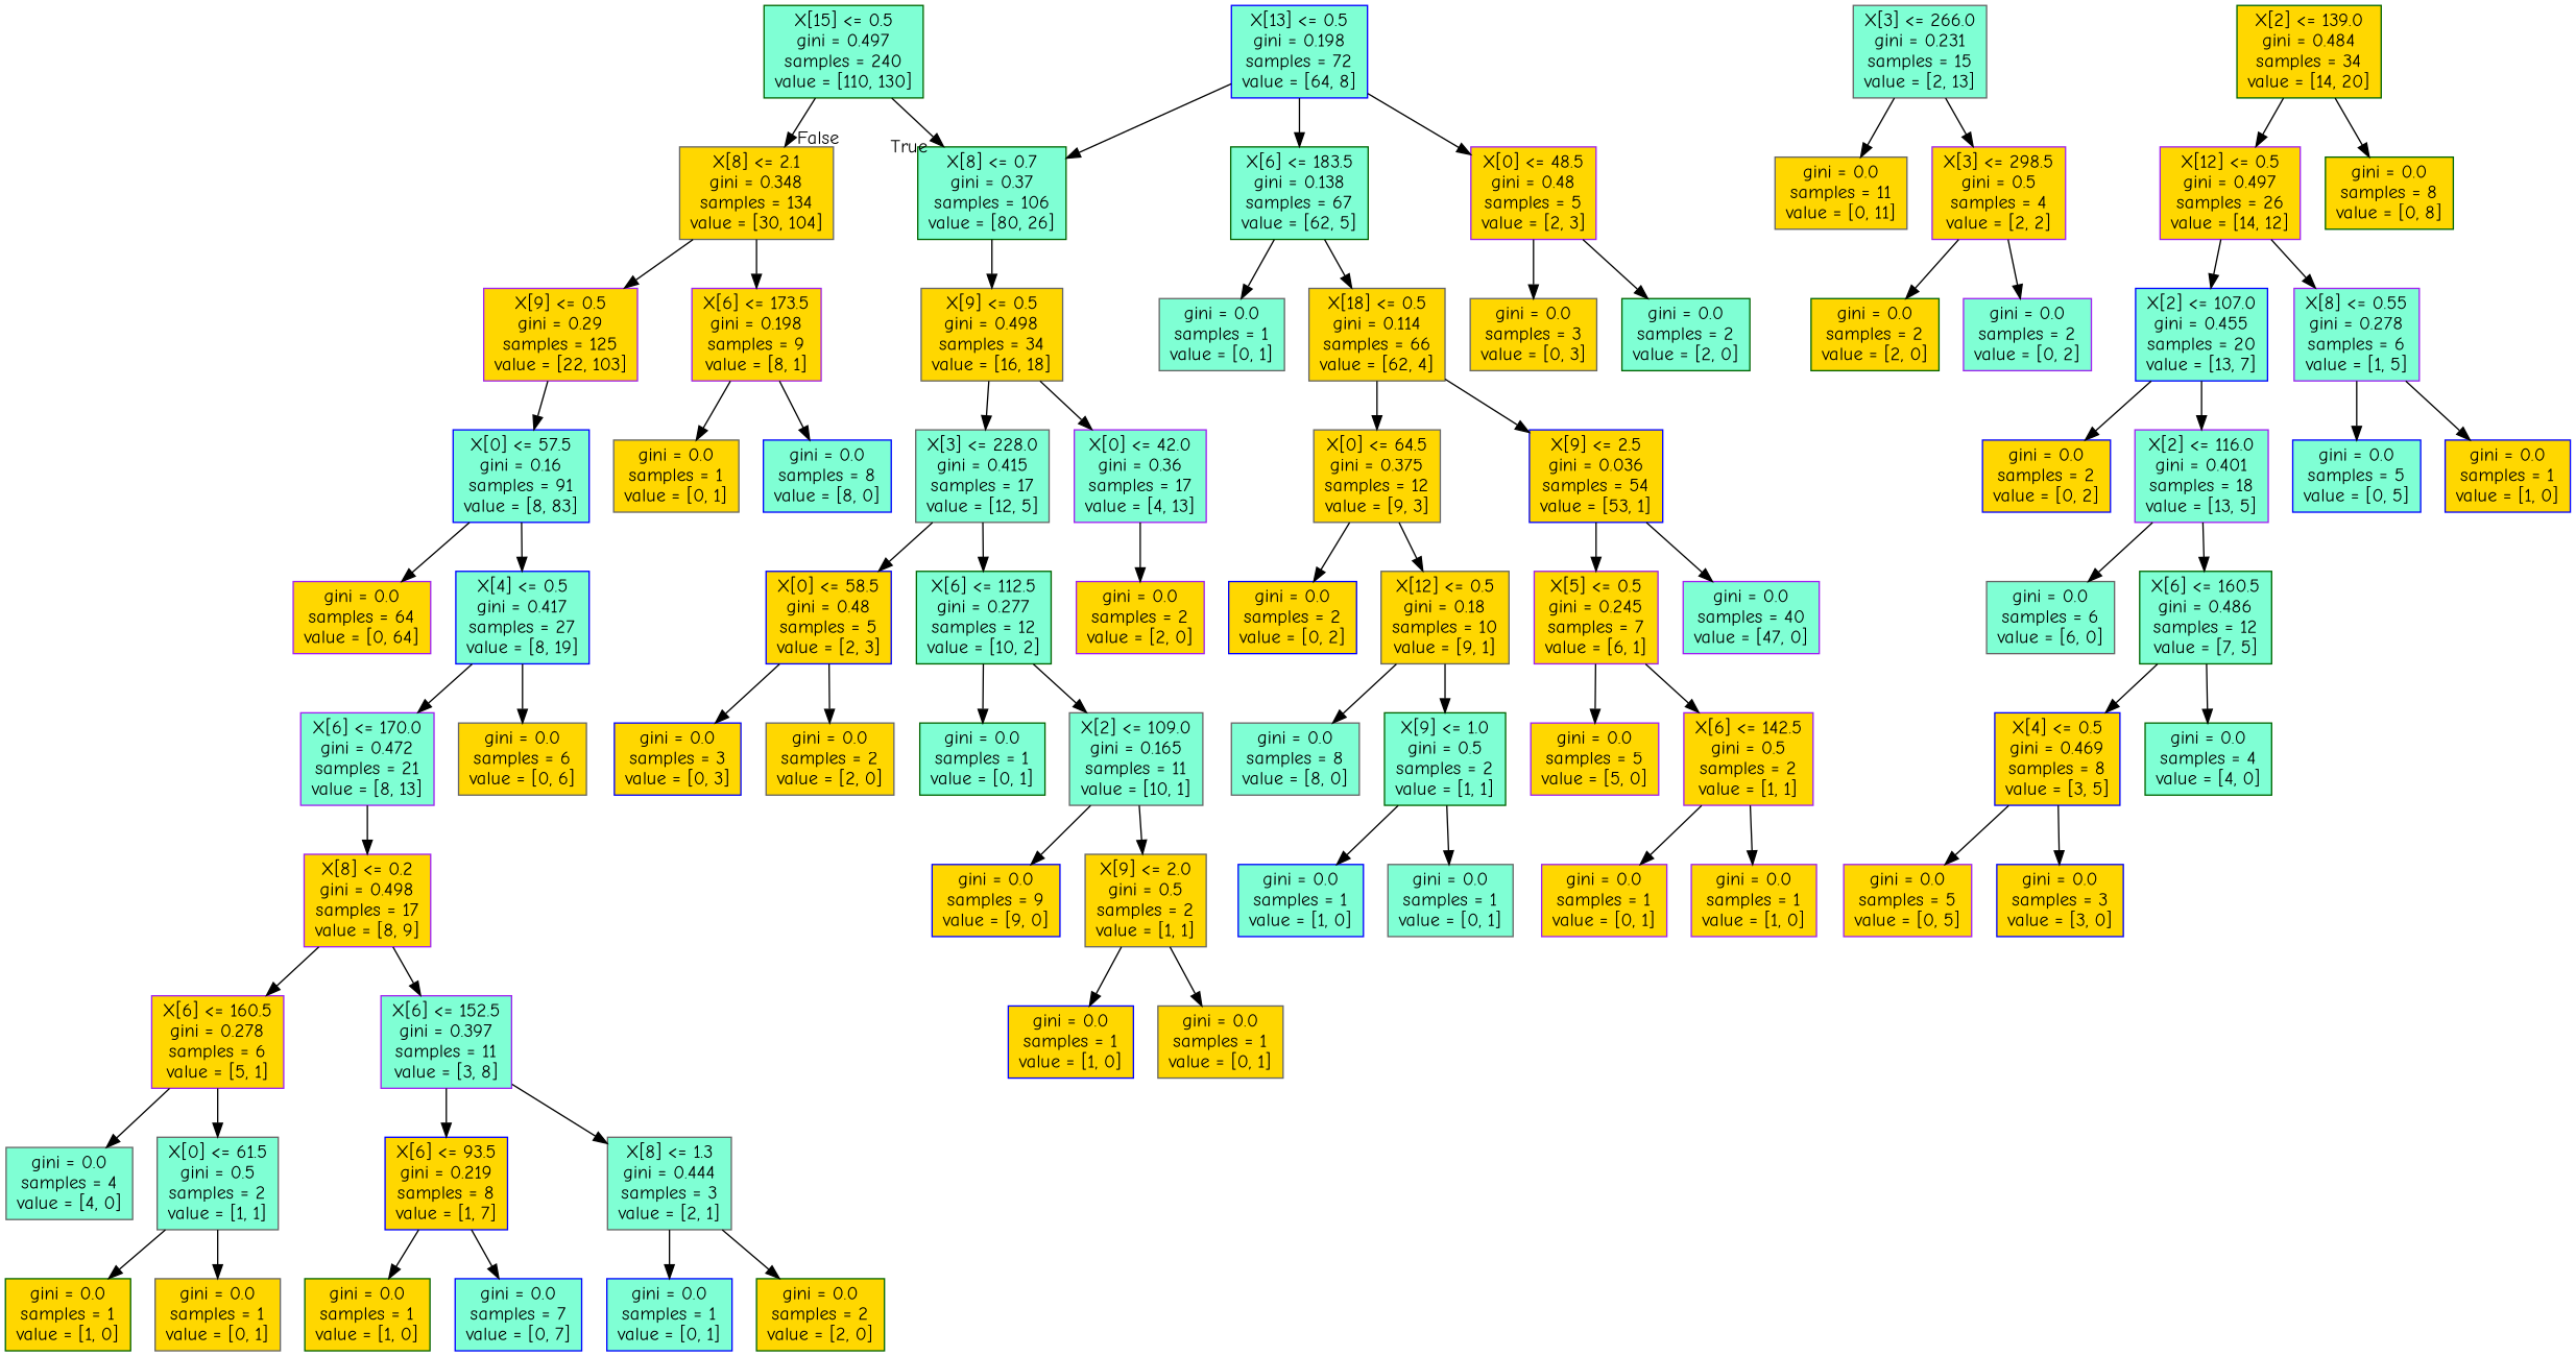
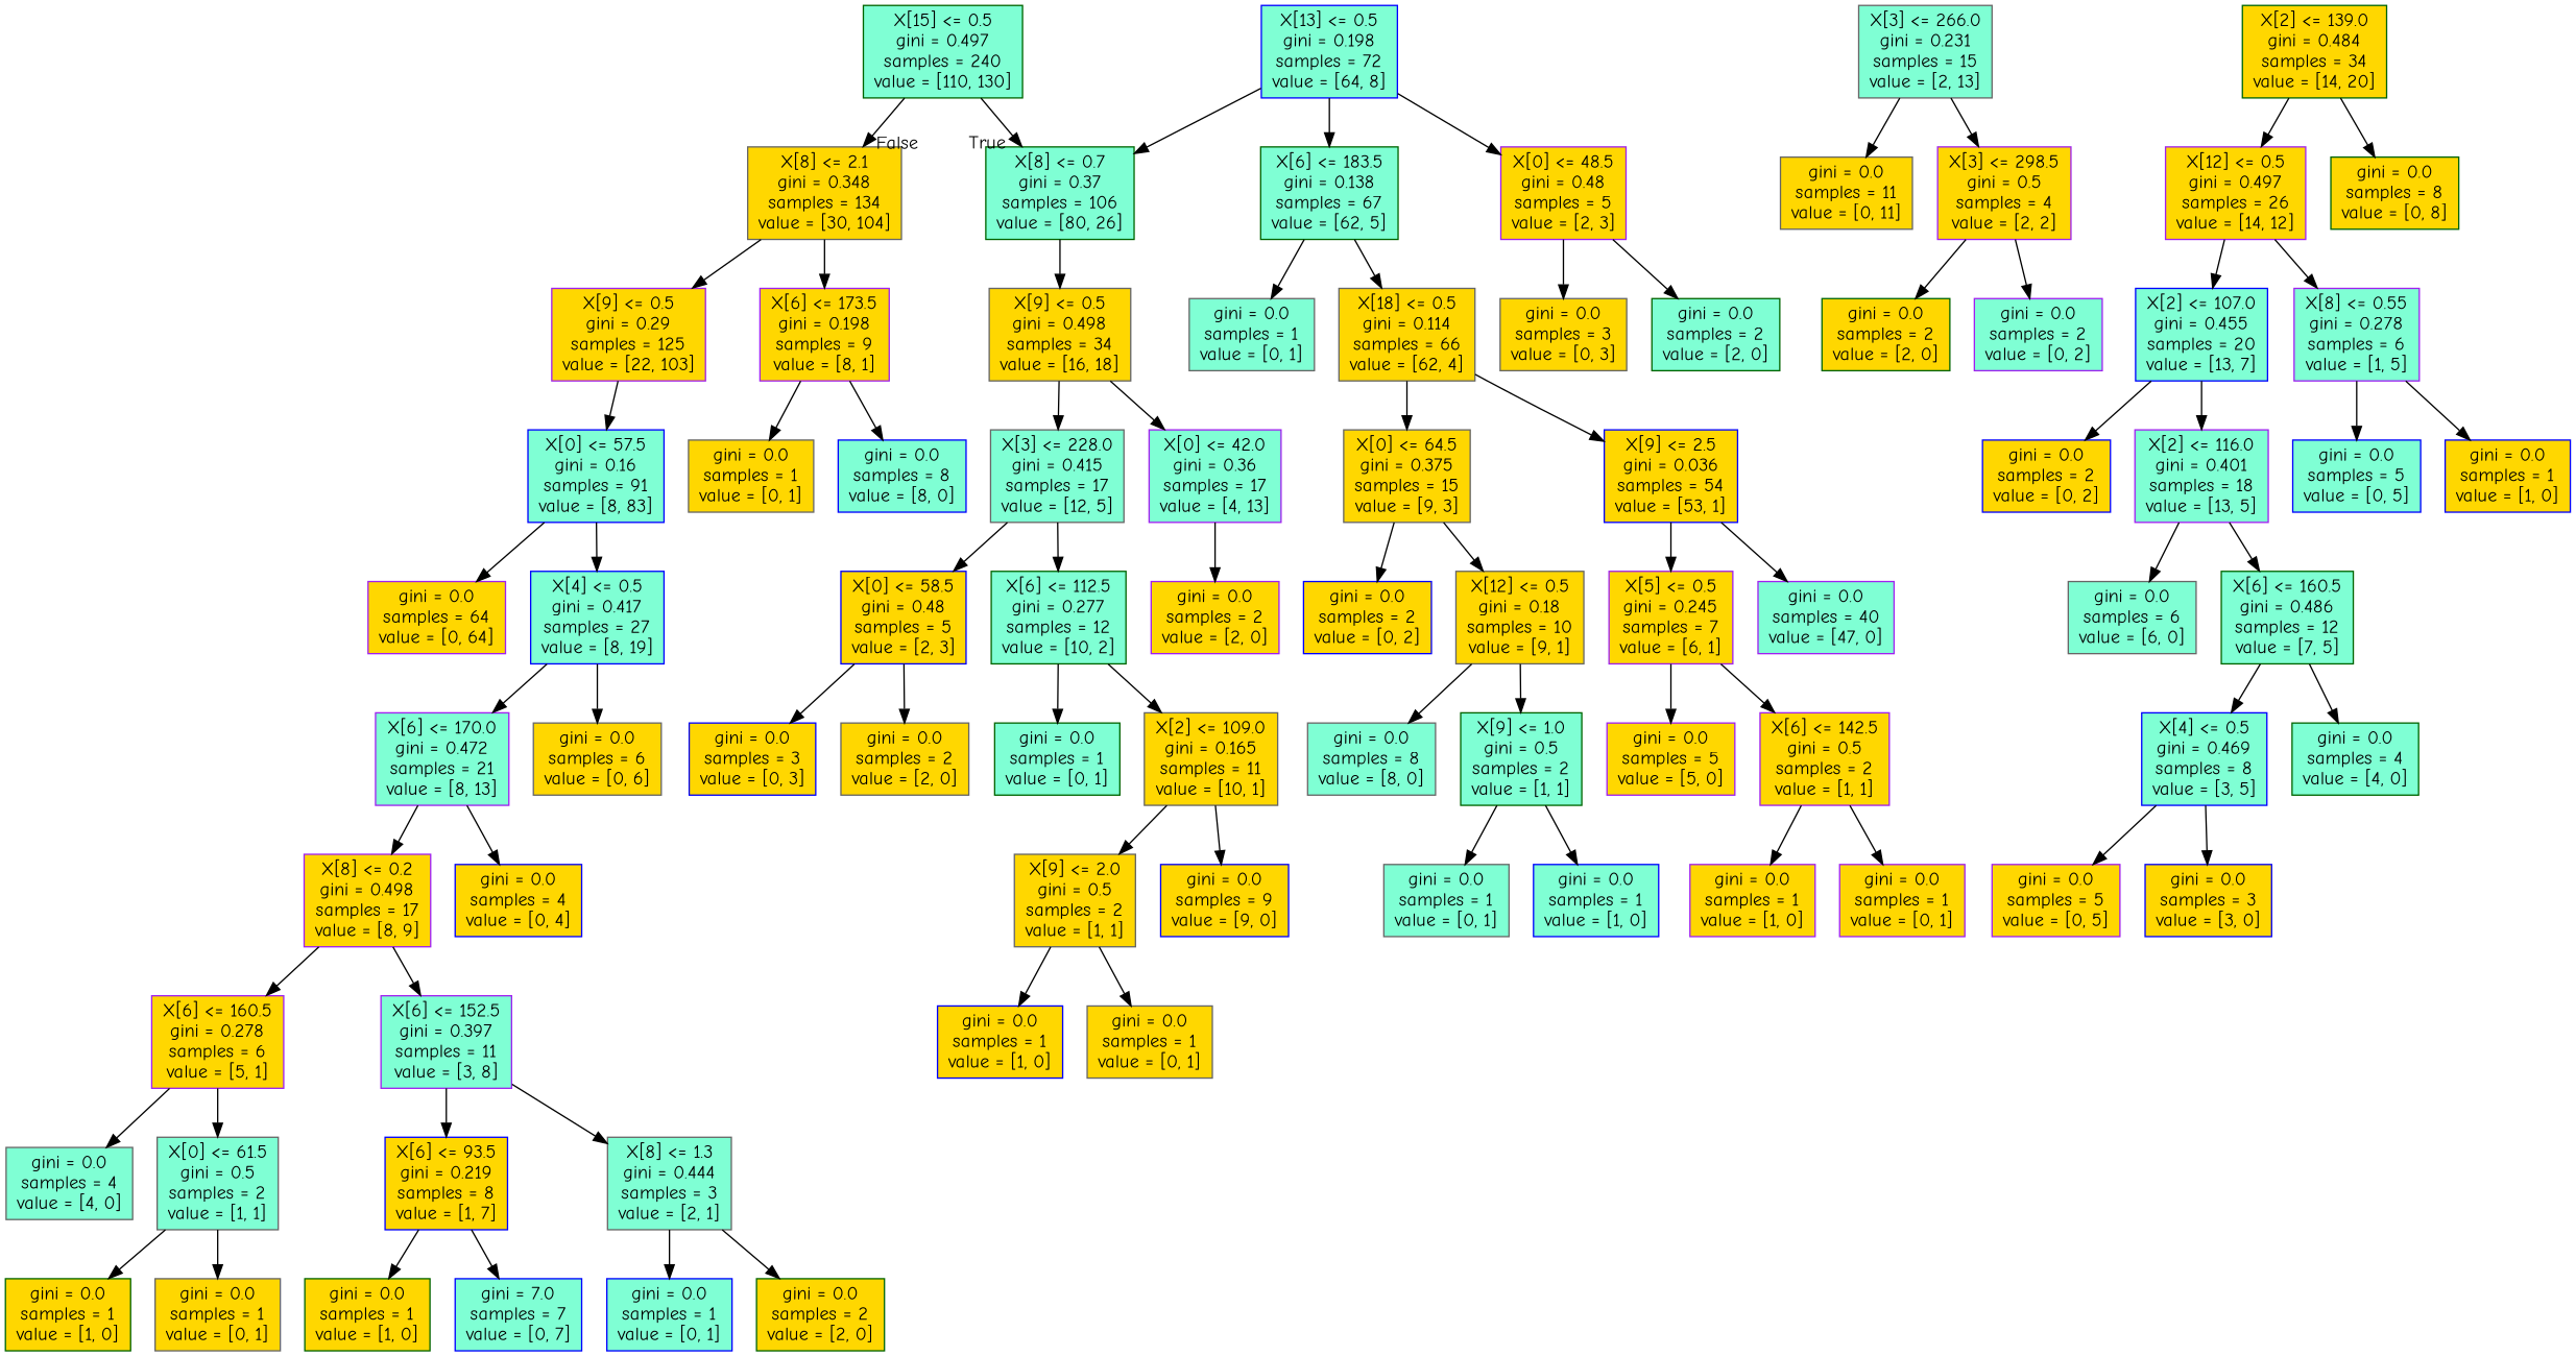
  digraph {
    fontname="Comic Neue"
    node [color=gray40 fillcolor=gold fontname="Comic Neue" shape=box style=filled]
    edge [fontname="Comic Neue"]
    n1 [color=darkgreen fillcolor=aquamarine label="X[15] <= 0.5\ngini = 0.497\nsamples = 240\nvalue = [110, 130]"]
    n2 [color=darkgreen fillcolor=aquamarine label="X[8] <= 0.7\ngini = 0.37\nsamples = 106\nvalue = [80, 26]"]
    n3 [label="X[8] <= 2.1\ngini = 0.348\nsamples = 134\nvalue = [30, 104]"]
    n4 [label="X[9] <= 0.5\ngini = 0.498\nsamples = 34\nvalue = [16, 18]"]
    n5 [color=purple label="X[9] <= 0.5\ngini = 0.29\nsamples = 125\nvalue = [22, 103]"]
    n6 [color=purple label="X[6] <= 173.5\ngini = 0.198\nsamples = 9\nvalue = [8, 1]"]
    n7 [color=purple fillcolor=aquamarine label="X[0] <= 42.0\ngini = 0.36\nsamples = 17\nvalue = [4, 13]"]
    n8 [fillcolor=aquamarine label="X[3] <= 228.0\ngini = 0.415\nsamples = 17\nvalue = [12, 5]"]
    n9 [color=blue fillcolor=aquamarine label="X[13] <= 0.5\ngini = 0.198\nsamples = 72\nvalue = [64, 8]"]
    n10 [color=darkgreen fillcolor=aquamarine label="X[6] <= 183.5\ngini = 0.138\nsamples = 67\nvalue = [62, 5]"]
    n11 [color=purple label="X[0] <= 48.5\ngini = 0.48\nsamples = 5\nvalue = [2, 3]"]
    n12 [color=purple label="gini = 0.0\nsamples = 2\nvalue = [2, 0]"]
    n13 [color=blue label="X[0] <= 58.5\ngini = 0.48\nsamples = 5\nvalue = [2, 3]"]
    n14 [color=darkgreen fillcolor=aquamarine label="X[6] <= 112.5\ngini = 0.277\nsamples = 12\nvalue = [10, 2]"]
    n15 [fillcolor=aquamarine label="X[3] <= 266.0\ngini = 0.231\nsamples = 15\nvalue = [2, 13]"]
    n16 [label="gini = 0.0\nsamples = 11\nvalue = [0, 11]"]
    n17 [color=purple label="X[3] <= 298.5\ngini = 0.5\nsamples = 4\nvalue = [2, 2]"]
    n18 [color=darkgreen label="gini = 0.0\nsamples = 2\nvalue = [2, 0]"]
    n19 [color=purple fillcolor=aquamarine label="gini = 0.0\nsamples = 2\nvalue = [0, 2]"]
    n20 [color=blue label="gini = 0.0\nsamples = 3\nvalue = [0, 3]"]
    n21 [label="gini = 0.0\nsamples = 2\nvalue = [2, 0]"]
    n22 [color=darkgreen fillcolor=aquamarine label="gini = 0.0\nsamples = 1\nvalue = [0, 1]"]
-   n23 [fillcolor=aquamarine label="X[2] <= 109.0\ngini = 0.165\nsamples = 11\nvalue = [10, 1]"]
+   n23 [label="X[2] <= 109.0\ngini = 0.165\nsamples = 11\nvalue = [10, 1]"]
    n24 [label="X[9] <= 2.0\ngini = 0.5\nsamples = 2\nvalue = [1, 1]"]
    n25 [color=blue label="gini = 0.0\nsamples = 9\nvalue = [9, 0]"]
    n26 [color=blue label="gini = 0.0\nsamples = 1\nvalue = [1, 0]"]
    n27 [label="gini = 0.0\nsamples = 1\nvalue = [0, 1]"]
    n28 [label="X[18] <= 0.5\ngini = 0.114\nsamples = 66\nvalue = [62, 4]"]
    n29 [fillcolor=aquamarine label="gini = 0.0\nsamples = 1\nvalue = [0, 1]"]
    n30 [color=darkgreen fillcolor=aquamarine label="gini = 0.0\nsamples = 2\nvalue = [2, 0]"]
    n31 [label="gini = 0.0\nsamples = 3\nvalue = [0, 3]"]
    n32 [color=blue label="X[9] <= 2.5\ngini = 0.036\nsamples = 54\nvalue = [53, 1]"]
-   n33 [label="X[0] <= 64.5\ngini = 0.375\nsamples = 12\nvalue = [9, 3]"]
+   n33 [label="X[0] <= 64.5\ngini = 0.375\nsamples = 15\nvalue = [9, 3]"]
    n34 [color=purple fillcolor=aquamarine label="gini = 0.0\nsamples = 40\nvalue = [47, 0]"]
    n35 [color=purple label="X[5] <= 0.5\ngini = 0.245\nsamples = 7\nvalue = [6, 1]"]
    n36 [label="X[12] <= 0.5\ngini = 0.18\nsamples = 10\nvalue = [9, 1]"]
    n37 [color=blue label="gini = 0.0\nsamples = 2\nvalue = [0, 2]"]
    n38 [color=purple label="gini = 0.0\nsamples = 5\nvalue = [5, 0]"]
    n39 [color=purple label="X[6] <= 142.5\ngini = 0.5\nsamples = 2\nvalue = [1, 1]"]
    n40 [color=purple label="gini = 0.0\nsamples = 1\nvalue = [1, 0]"]
    n41 [color=purple label="gini = 0.0\nsamples = 1\nvalue = [0, 1]"]
    n42 [fillcolor=aquamarine label="gini = 0.0\nsamples = 8\nvalue = [8, 0]"]
    n43 [color=darkgreen fillcolor=aquamarine label="X[9] <= 1.0\ngini = 0.5\nsamples = 2\nvalue = [1, 1]"]
    n44 [fillcolor=aquamarine label="gini = 0.0\nsamples = 1\nvalue = [0, 1]"]
    n45 [color=blue fillcolor=aquamarine label="gini = 0.0\nsamples = 1\nvalue = [1, 0]"]
    n46 [color=blue fillcolor=aquamarine label="X[0] <= 57.5\ngini = 0.16\nsamples = 91\nvalue = [8, 83]"]
    n47 [color=blue fillcolor=aquamarine label="gini = 0.0\nsamples = 8\nvalue = [8, 0]"]
    n48 [label="gini = 0.0\nsamples = 1\nvalue = [0, 1]"]
    n49 [color=purple label="gini = 0.0\nsamples = 64\nvalue = [0, 64]"]
    n50 [color=blue fillcolor=aquamarine label="X[4] <= 0.5\ngini = 0.417\nsamples = 27\nvalue = [8, 19]"]
    n51 [color=darkgreen label="X[2] <= 139.0\ngini = 0.484\nsamples = 34\nvalue = [14, 20]"]
    n52 [color=purple label="X[12] <= 0.5\ngini = 0.497\nsamples = 26\nvalue = [14, 12]"]
    n53 [color=darkgreen label="gini = 0.0\nsamples = 8\nvalue = [0, 8]"]
    n54 [color=purple fillcolor=aquamarine label="X[6] <= 170.0\ngini = 0.472\nsamples = 21\nvalue = [8, 13]"]
    n55 [label="gini = 0.0\nsamples = 6\nvalue = [0, 6]"]
    n56 [color=purple label="X[8] <= 0.2\ngini = 0.498\nsamples = 17\nvalue = [8, 9]"]
+   n57 [color=blue label="gini = 0.0\nsamples = 4\nvalue = [0, 4]"]
    n58 [color=purple label="X[6] <= 160.5\ngini = 0.278\nsamples = 6\nvalue = [5, 1]"]
    n59 [color=purple fillcolor=aquamarine label="X[6] <= 152.5\ngini = 0.397\nsamples = 11\nvalue = [3, 8]"]
    n60 [fillcolor=aquamarine label="gini = 0.0\nsamples = 4\nvalue = [4, 0]"]
    n61 [fillcolor=aquamarine label="X[0] <= 61.5\ngini = 0.5\nsamples = 2\nvalue = [1, 1]"]
    n62 [color=blue label="X[6] <= 93.5\ngini = 0.219\nsamples = 8\nvalue = [1, 7]"]
    n63 [fillcolor=aquamarine label="X[8] <= 1.3\ngini = 0.444\nsamples = 3\nvalue = [2, 1]"]
    n64 [color=darkgreen label="gini = 0.0\nsamples = 1\nvalue = [1, 0]"]
    n65 [label="gini = 0.0\nsamples = 1\nvalue = [0, 1]"]
    n66 [color=darkgreen label="gini = 0.0\nsamples = 1\nvalue = [1, 0]"]
-   n67 [color=blue fillcolor=aquamarine label="gini = 0.0\nsamples = 7\nvalue = [0, 7]"]
+   n67 [color=blue fillcolor=aquamarine label="gini = 7.0\nsamples = 7\nvalue = [0, 7]"]
    n68 [color=blue fillcolor=aquamarine label="gini = 0.0\nsamples = 1\nvalue = [0, 1]"]
    n69 [color=darkgreen label="gini = 0.0\nsamples = 2\nvalue = [2, 0]"]
    n70 [color=blue fillcolor=aquamarine label="X[2] <= 107.0\ngini = 0.455\nsamples = 20\nvalue = [13, 7]"]
    n71 [color=purple fillcolor=aquamarine label="X[8] <= 0.55\ngini = 0.278\nsamples = 6\nvalue = [1, 5]"]
    n72 [color=blue label="gini = 0.0\nsamples = 2\nvalue = [0, 2]"]
    n73 [color=purple fillcolor=aquamarine label="X[2] <= 116.0\ngini = 0.401\nsamples = 18\nvalue = [13, 5]"]
    n74 [color=blue fillcolor=aquamarine label="gini = 0.0\nsamples = 5\nvalue = [0, 5]"]
    n75 [color=blue label="gini = 0.0\nsamples = 1\nvalue = [1, 0]"]
    n76 [fillcolor=aquamarine label="gini = 0.0\nsamples = 6\nvalue = [6, 0]"]
    n77 [color=darkgreen fillcolor=aquamarine label="X[6] <= 160.5\ngini = 0.486\nsamples = 12\nvalue = [7, 5]"]
-   n78 [color=blue label="X[4] <= 0.5\ngini = 0.469\nsamples = 8\nvalue = [3, 5]"]
+   n78 [color=blue fillcolor=aquamarine label="X[4] <= 0.5\ngini = 0.469\nsamples = 8\nvalue = [3, 5]"]
    n79 [color=darkgreen fillcolor=aquamarine label="gini = 0.0\nsamples = 4\nvalue = [4, 0]"]
    n80 [color=purple label="gini = 0.0\nsamples = 5\nvalue = [0, 5]"]
    n81 [color=blue label="gini = 0.0\nsamples = 3\nvalue = [3, 0]"]
    n1 -> n2 [headlabel=True labelangle=45 labeldistance=2.5]
    n1 -> n3 [headlabel=False labelangle=-45 labeldistance=2.5]
    n2 -> n4
    n3 -> n5
    n3 -> n6
    n4 -> n7
    n4 -> n8
    n5 -> n46
    n6 -> n47
    n6 -> n48
    n7 -> n12
    n8 -> n13
    n8 -> n14
    n9 -> n2
    n9 -> n10
    n9 -> n11
    n10 -> n28
    n10 -> n29
    n11 -> n30
    n11 -> n31
    n13 -> n20
    n13 -> n21
    n14 -> n22
    n14 -> n23
    n15 -> n16
    n15 -> n17
    n17 -> n18
    n17 -> n19
    n23 -> n24
    n23 -> n25
    n24 -> n26
    n24 -> n27
    n28 -> n32
    n28 -> n33
    n32 -> n34
    n32 -> n35
    n33 -> n36
    n33 -> n37
    n35 -> n38
    n35 -> n39
    n36 -> n42
    n36 -> n43
    n39 -> n40
    n39 -> n41
    n43 -> n44
    n43 -> n45
    n46 -> n49
    n46 -> n50
    n50 -> n54
    n50 -> n55
    n51 -> n52
    n51 -> n53
    n52 -> n70
    n52 -> n71
    n54 -> n56
+   n54 -> n57
    n56 -> n58
    n56 -> n59
    n58 -> n60
    n58 -> n61
    n59 -> n62
    n59 -> n63
    n61 -> n64
    n61 -> n65
    n62 -> n66
    n62 -> n67
    n63 -> n68
    n63 -> n69
    n70 -> n72
    n70 -> n73
    n71 -> n74
    n71 -> n75
    n73 -> n76
    n73 -> n77
    n77 -> n78
    n77 -> n79
    n78 -> n80
    n78 -> n81
  }
